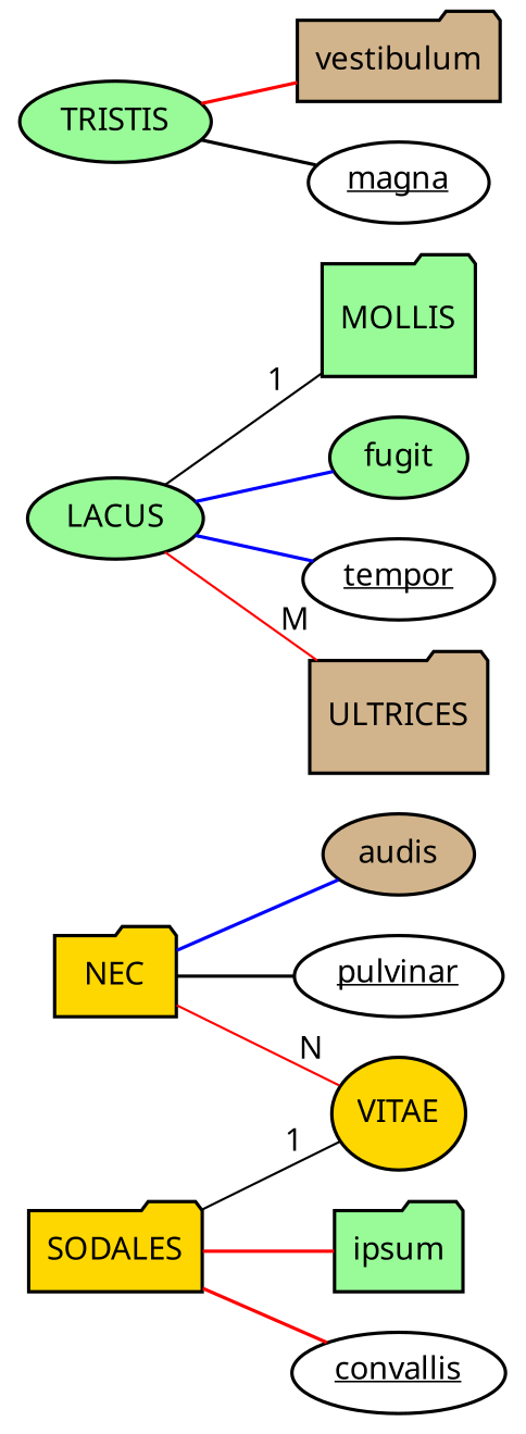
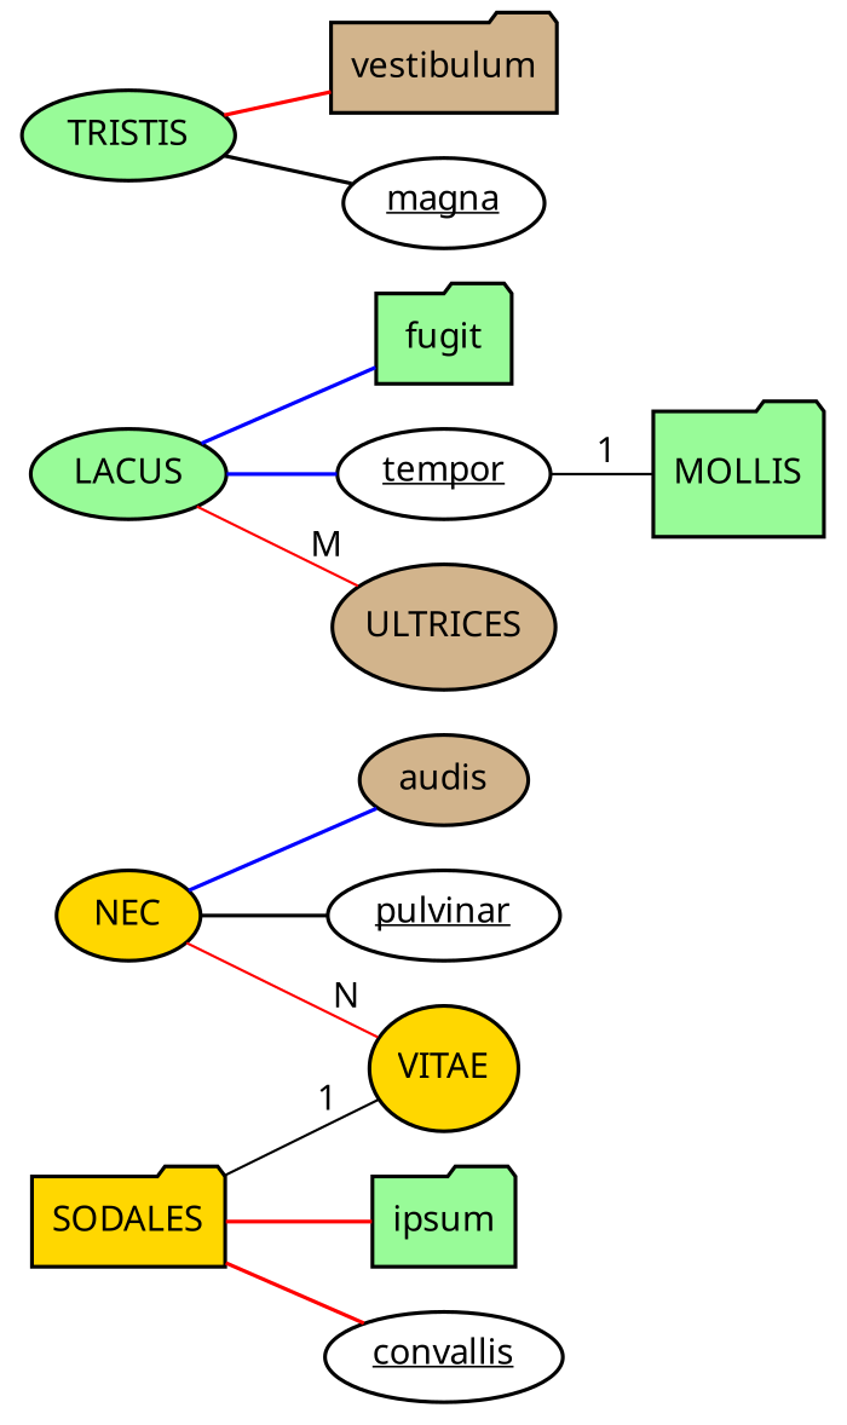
  graph {
    fontname="Noto Sans"
    rankdir=LR
    node [fillcolor=palegreen fontname="Noto Sans" penwidth=1.5 shape=ellipse style=filled]
    edge [color=red fontname="Noto Sans" penwidth=1.5]
-   n1 [fillcolor=gold label=NEC shape=folder]
+   n1 [fillcolor=gold label=NEC]
    n2 [fillcolor=tan label=audis]
    n3 [fillcolor="#FFFFFF" label=<<u>pulvinar</u>> shape=oval]
    n4 [fillcolor=gold height=0.7 label=VITAE]
    n5 [height=0.7 label=MOLLIS shape=folder]
    n6 [label=LACUS]
-   n7 [label=fugit]
+   n7 [label=fugit shape=folder]
    n8 [fillcolor="#FFFFFF" label=<<u>tempor</u>> shape=oval]
-   n9 [fillcolor=tan height=0.7 label=ULTRICES shape=folder]
+   n9 [fillcolor=tan height=0.7 label=ULTRICES]
    n10 [fillcolor=gold label=SODALES shape=folder]
    n11 [label=ipsum shape=folder]
    n12 [fillcolor="#FFFFFF" label=<<u>convallis</u>> shape=oval]
    n13 [label=TRISTIS]
    n14 [fillcolor=tan label=vestibulum shape=folder]
    n15 [fillcolor="#FFFFFF" label=<<u>magna</u>> shape=oval]
    n1 -- n2 [color=blue]
    n1 -- n3 [color=black]
    n1 -- n4 [headlabel=N labeldistance=2 penwidth=1]
-   n6 -- n5 [color=black headlabel=1 labeldistance=2 penwidth=1]
+   n8 -- n5 [color=black headlabel=1 labeldistance=2 penwidth=1]
    n6 -- n7 [color=blue]
    n6 -- n8 [color=blue]
    n6 -- n9 [headlabel=M labeldistance=2 penwidth=1]
    n10 -- n4 [color=black headlabel=1 labeldistance=2 penwidth=1]
    n10 -- n11
    n10 -- n12
    n13 -- n14
    n13 -- n15 [color=black]
  }
